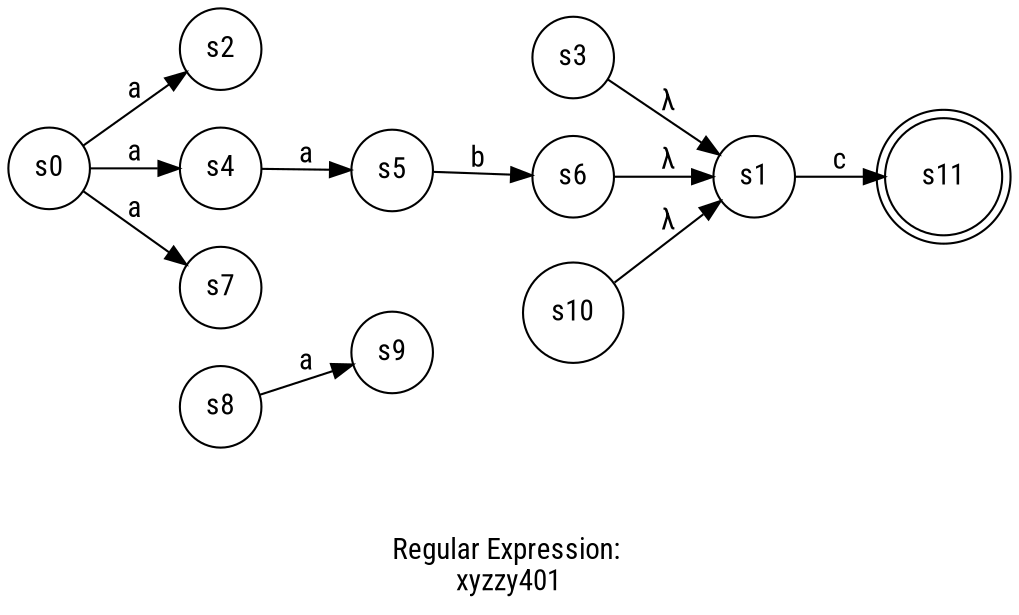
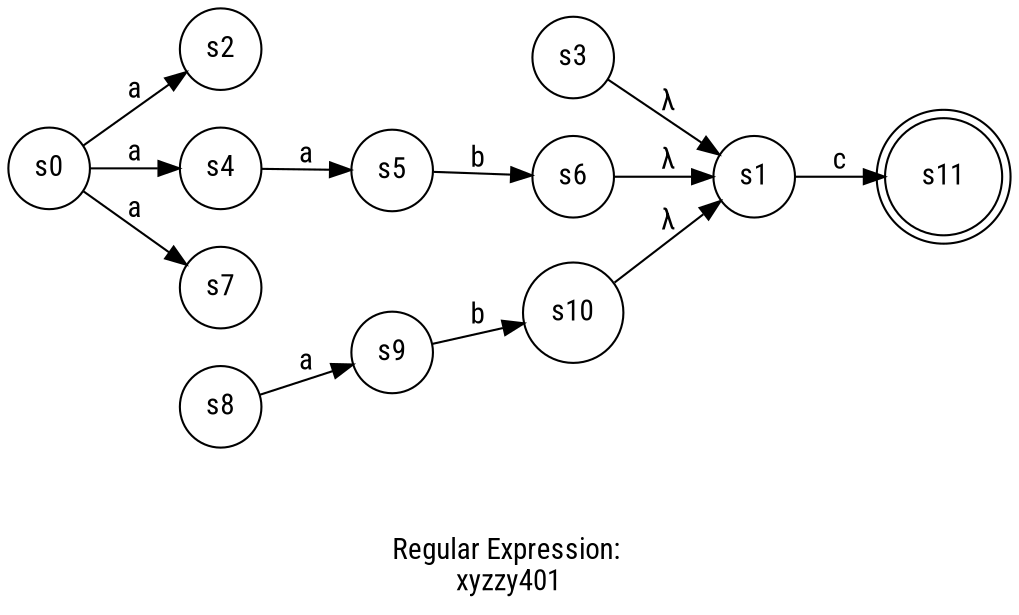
  digraph {
    fontname="Roboto Condensed"
    label="Regular Expression: \nxyzzy401"
    rankdir=LR
    node [fontname="Roboto Condensed" shape=circle]
    edge [fontname="Roboto Condensed"]
    s11 [shape=doublecircle]
    s0
    s2
    s4
    s7
    s5
    s3
    s1
    s6
    s8
    s9
    s10
    s0 -> s2 [label=a]
    s0 -> s4 [label=a]
    s0 -> s7 [label=a]
    s4 -> s5 [label=a]
    s5 -> s6 [label=b]
    s3 -> s1 [label="λ"]
    s1 -> s11 [label=c]
    s6 -> s1 [label="λ"]
    s8 -> s9 [label=a]
+   s9 -> s10 [label=b]
    s10 -> s1 [label="λ"]
  }
